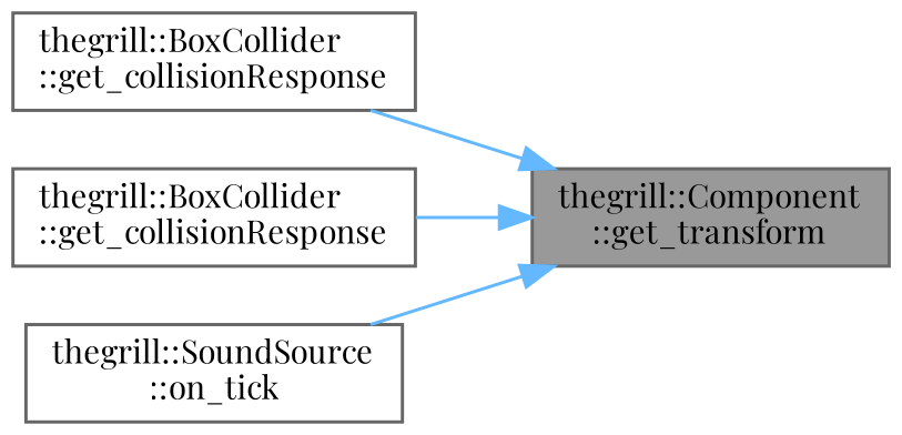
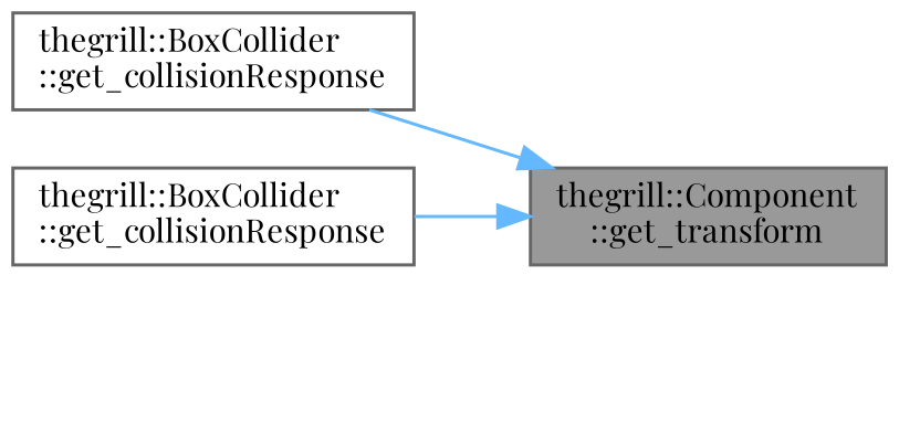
  digraph {
    rankdir=RL
    fontname="Playfair Display"
    node [color=grey40 fillcolor=white fontname="Playfair Display" fontsize=10 shape=box style=filled]
    edge [color=steelblue1 dir=back fontname="Playfair Display" fontsize=10 labelfontname=Helvetica labelfontsize=10 style=solid]
    n1 [color=gray40 fillcolor=grey60 fontcolor=black height=0.2 label="thegrill::Component\l::get_transform" width=0.4]
    n2 [height=0.2 label="thegrill::BoxCollider\l::get_collisionResponse" width=0.4]
    n3 [height=0.2 label="thegrill::BoxCollider\l::get_collisionResponse" width=0.4]
-   n4 [height=0.2 label="thegrill::SoundSource\l::on_tick" width=0.4]
    n1 -> n2
    n1 -> n3
-   n1 -> n4
  }
